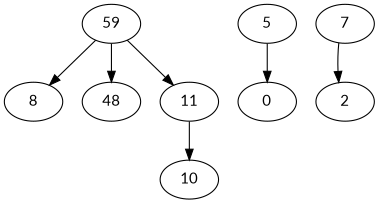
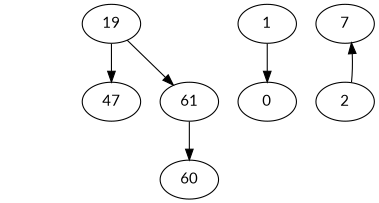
  digraph {
    fontname=Lato
    node [fontname=Lato]
    edge [fontname=Lato]
-   n1 [label=59]
-   n2 [label=8]
-   n3 [label=48]
-   n4 [label=11]
-   n5 [label=10]
-   n6 [label=5]
+   n1 [label=19]
+   n3 [label=47]
+   n4 [label=61]
+   n5 [label=60]
+   n6 [label=1]
    n7 [label=0]
    n8 [label=7]
    n9 [label=2]
-   n1 -> n2
    n1 -> n3
    n1 -> n4
    n4 -> n5
    n6 -> n7
-   n8 -> n9
+   n9 -> n8
  }
